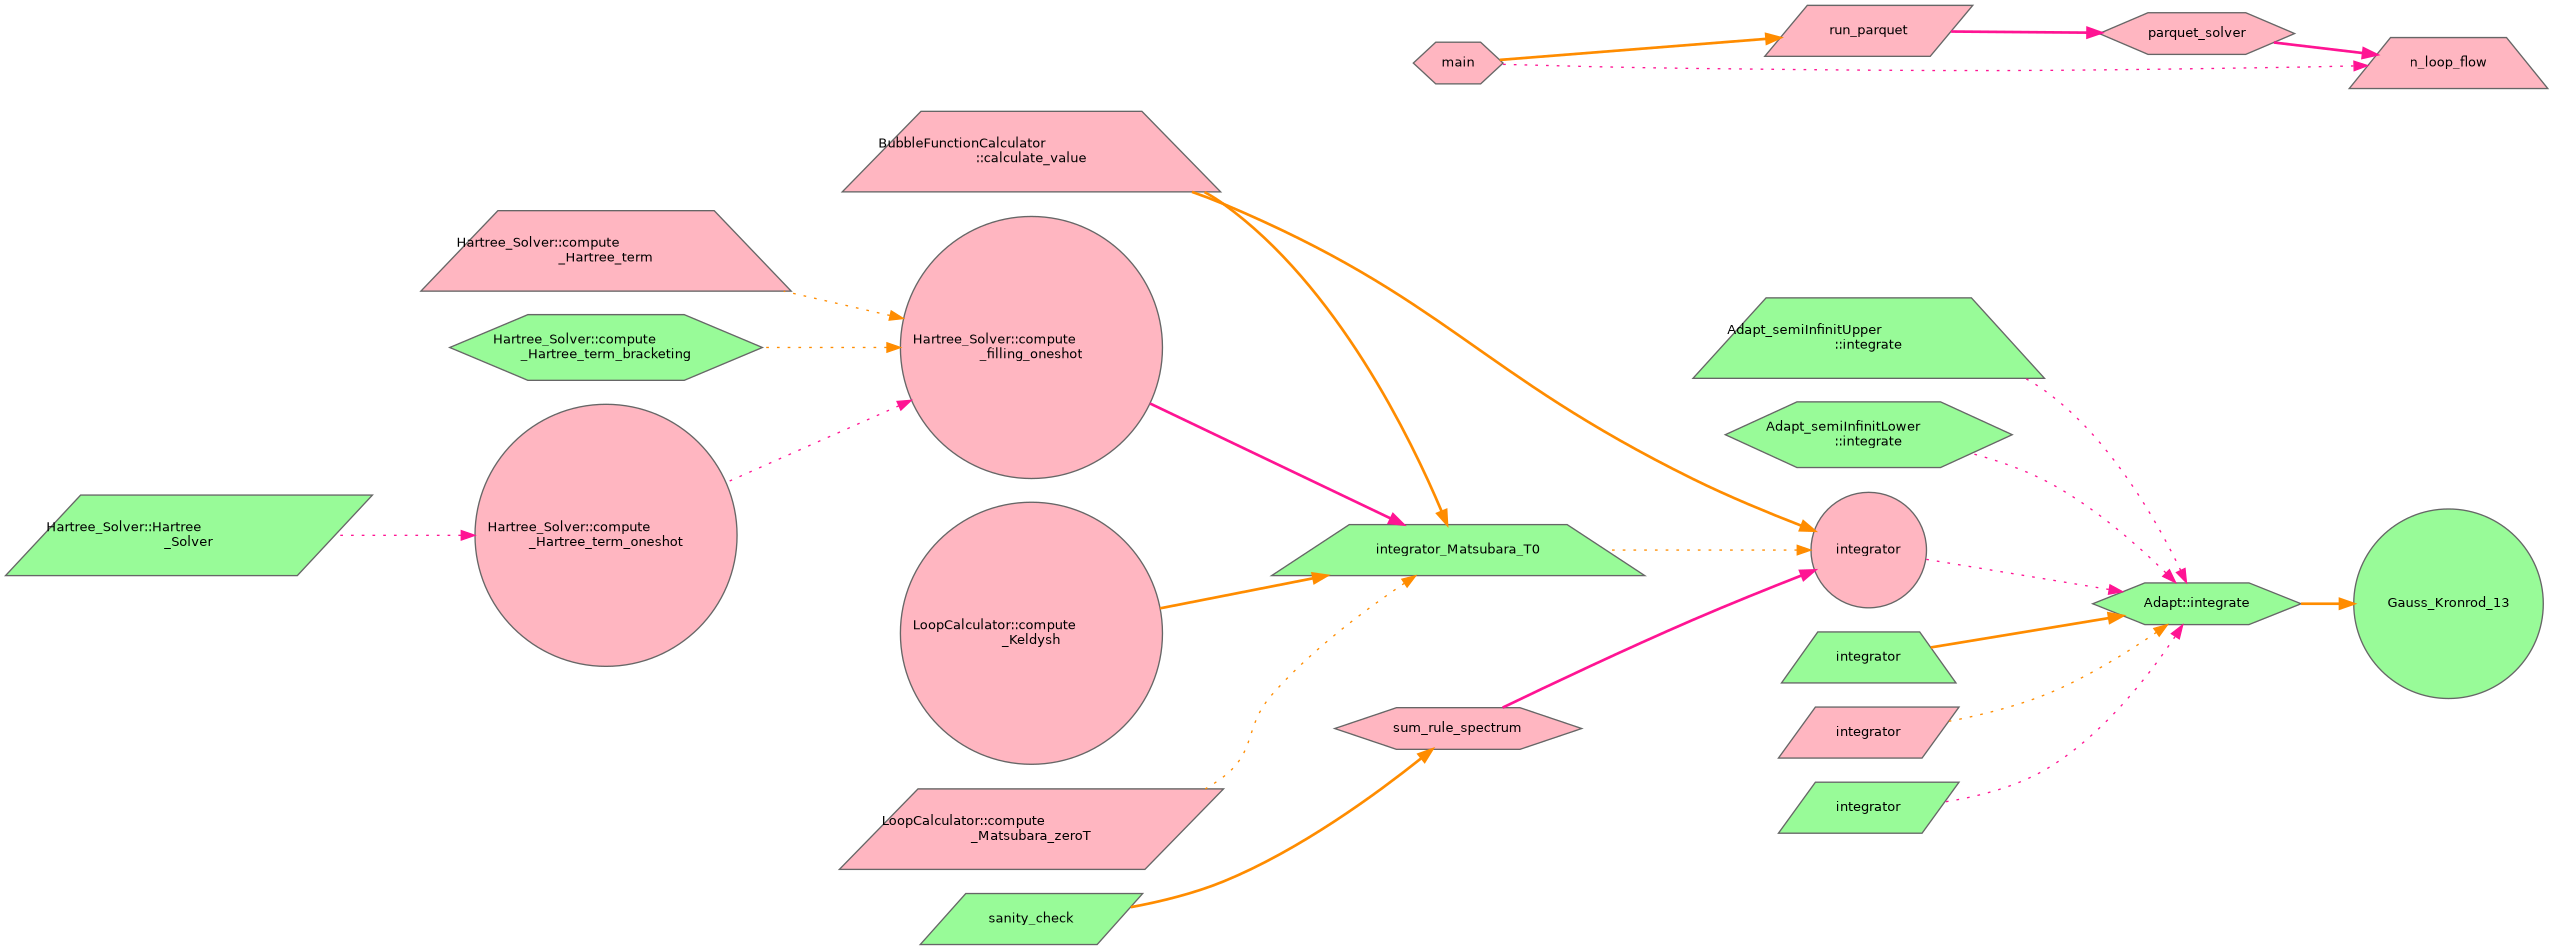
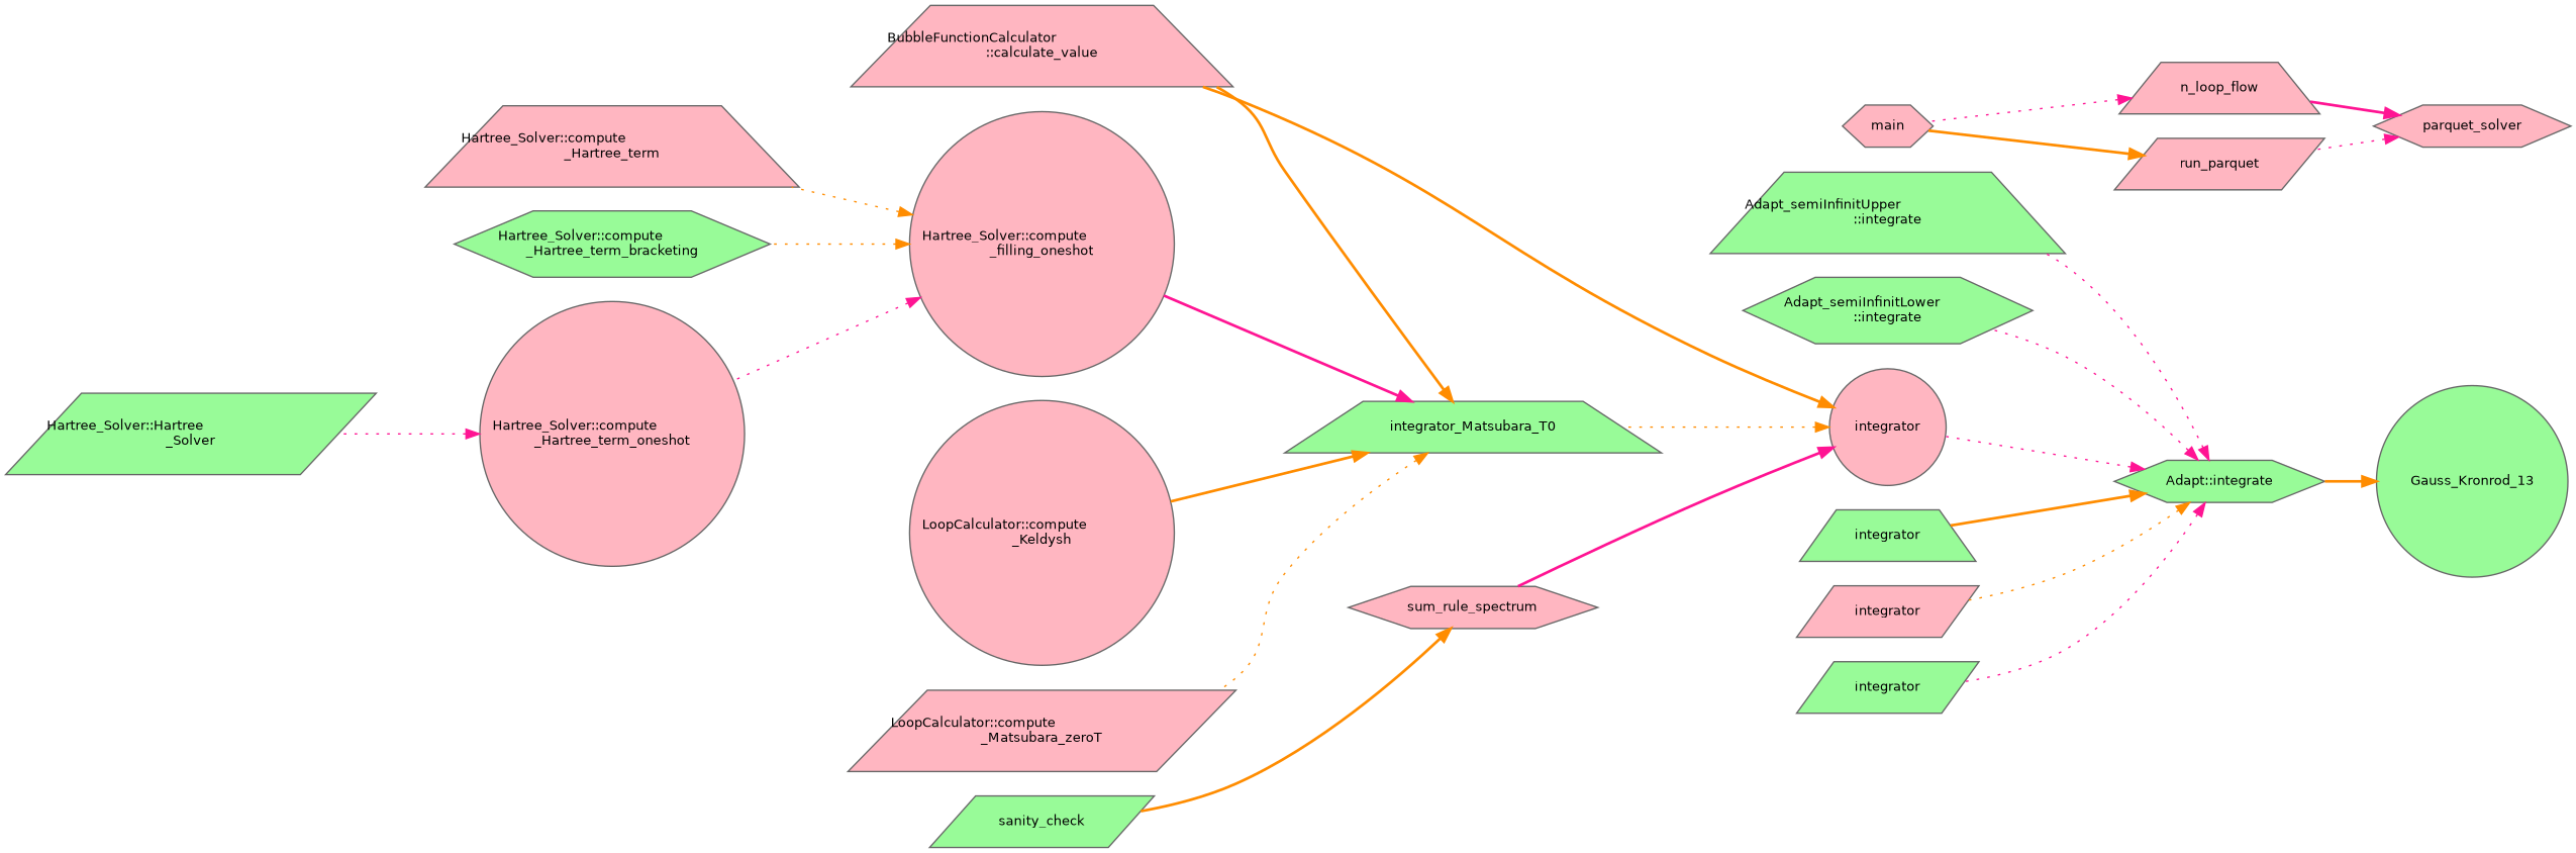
  digraph {
    rankdir=RL
    node [color=grey40 fillcolor=lightpink fontname=Helvetica fontsize=10 shape=hexagon style=filled]
    edge [color=darkorange dir=back fontname=Helvetica fontsize=10 labelfontname=Helvetica labelfontsize=10 style=dotted]
    n1 [color=gray40 fillcolor=palegreen fontcolor=black height=0.2 label=Gauss_Kronrod_13 shape=circle width=0.4]
    n2 [fillcolor=palegreen height=0.2 label="Adapt::integrate" width=0.4]
    n3 [fillcolor=palegreen height=0.2 label="Adapt_semiInfinitUpper\l::integrate" shape=trapezium width=0.4]
    n4 [fillcolor=palegreen height=0.2 label="Adapt_semiInfinitLower\l::integrate" width=0.4]
    n5 [height=0.2 label=integrator shape=circle width=0.4]
    n6 [fillcolor=palegreen height=0.2 label=integrator shape=trapezium width=0.4]
    n7 [height=0.2 label=integrator shape=parallelogram width=0.4]
    n8 [fillcolor=palegreen height=0.2 label=integrator shape=parallelogram width=0.4]
    n9 [height=0.2 label="BubbleFunctionCalculator\l::calculate_value" shape=trapezium width=0.4]
    n10 [fillcolor=palegreen height=0.2 label=integrator_Matsubara_T0 shape=trapezium width=0.4]
    n11 [height=0.2 label=sum_rule_spectrum width=0.4]
    n12 [height=0.2 label="Hartree_Solver::compute\l_filling_oneshot" shape=circle width=0.4]
    n13 [height=0.2 label="LoopCalculator::compute\l_Keldysh" shape=circle width=0.4]
    n14 [height=0.2 label="LoopCalculator::compute\l_Matsubara_zeroT" shape=parallelogram width=0.4]
    n15 [fillcolor=palegreen height=0.2 label=sanity_check shape=parallelogram width=0.4]
    n16 [height=0.2 label="Hartree_Solver::compute\l_Hartree_term" shape=trapezium width=0.4]
    n17 [fillcolor=palegreen height=0.2 label="Hartree_Solver::compute\l_Hartree_term_bracketing" width=0.4]
    n18 [height=0.2 label="Hartree_Solver::compute\l_Hartree_term_oneshot" shape=circle width=0.4]
    n19 [fillcolor=palegreen height=0.2 label="Hartree_Solver::Hartree\l_Solver" shape=parallelogram width=0.4]
    n20 [height=0.2 label=parquet_solver width=0.4]
    n21 [height=0.2 label=n_loop_flow shape=trapezium width=0.4]
    n22 [height=0.2 label=run_parquet shape=parallelogram width=0.4]
    n23 [height=0.2 label=main width=0.4]
    n1 -> n2 [style=bold]
    n2 -> n3 [color=deeppink]
    n2 -> n4 [color=deeppink]
    n2 -> n5 [color=deeppink]
    n2 -> n6 [style=bold]
    n2 -> n7
    n2 -> n8 [color=deeppink]
    n5 -> n9 [style=bold]
    n5 -> n10
    n5 -> n11 [color=deeppink style=bold]
    n10 -> n9 [style=bold]
    n10 -> n12 [color=deeppink style=bold]
    n10 -> n13 [style=bold]
    n10 -> n14
    n11 -> n15 [style=bold]
    n12 -> n16
    n12 -> n17
    n12 -> n18 [color=deeppink]
    n18 -> n19 [color=deeppink]
-   n21 -> n20 [color=deeppink style=bold]
-   n20 -> n22 [color=deeppink style=bold]
+   n20 -> n21 [color=deeppink style=bold]
+   n20 -> n22 [color=deeppink]
    n21 -> n23 [color=deeppink]
    n22 -> n23 [style=bold]
  }
